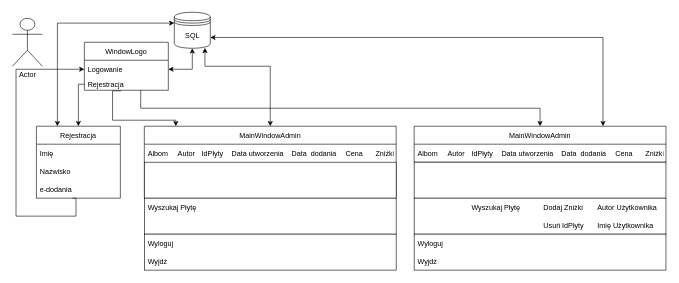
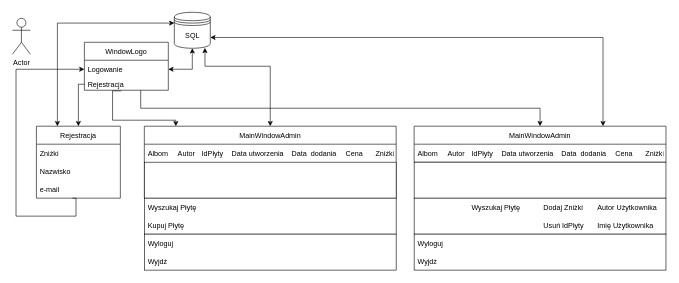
  <mxCell id="0" />
  <mxCell id="1" parent="0" />
- <mxCell id="2" value="Actor" style="shape=umlActor;verticalLabelPosition=bottom;verticalAlign=top;html=1;outlineConnect=0;" vertex="1" parent="1"><mxGeometry x="20" y="30" width="50" height="80" as="geometry" /></mxCell>
+ <mxCell id="2" value="Actor" style="shape=umlActor;verticalLabelPosition=bottom;verticalAlign=top;html=1;outlineConnect=0;" vertex="1" parent="1"><mxGeometry x="20" y="30" width="30" height="60" as="geometry" /></mxCell>
  <mxCell id="3" value="WindowLogo" style="swimlane;fontStyle=0;childLayout=stackLayout;horizontal=1;startSize=30;horizontalStack=0;resizeParent=1;resizeParentMax=0;resizeLast=0;collapsible=1;marginBottom=0;" vertex="1" parent="1"><mxGeometry x="140" y="70" width="140" height="80" as="geometry" /></mxCell>
  <mxCell id="4" value="Logowanie" style="text;strokeColor=none;fillColor=none;align=left;verticalAlign=middle;spacingLeft=4;spacingRight=4;overflow=hidden;points=[[0,0.5],[1,0.5]];portConstraint=eastwest;rotatable=0;" vertex="1" parent="3"><mxGeometry y="30" width="140" height="30" as="geometry" /></mxCell>
  <mxCell id="5" value="Rejestracja" style="text;strokeColor=none;fillColor=none;align=left;verticalAlign=middle;spacingLeft=4;spacingRight=4;overflow=hidden;points=[[0,0.5],[1,0.5]];portConstraint=eastwest;rotatable=0;" vertex="1" parent="3"><mxGeometry y="60" width="140" height="20" as="geometry" /></mxCell>
  <mxCell id="6" value="Rejestracja" style="swimlane;fontStyle=0;childLayout=stackLayout;horizontal=1;startSize=30;horizontalStack=0;resizeParent=1;resizeParentMax=0;resizeLast=0;collapsible=1;marginBottom=0;" vertex="1" parent="1"><mxGeometry x="60" y="210" width="140" height="120" as="geometry" /></mxCell>
- <mxCell id="7" value="Imię" style="text;strokeColor=none;fillColor=none;align=left;verticalAlign=middle;spacingLeft=4;spacingRight=4;overflow=hidden;points=[[0,0.5],[1,0.5]];portConstraint=eastwest;rotatable=0;" vertex="1" parent="6"><mxGeometry y="30" width="140" height="30" as="geometry" /></mxCell>
+ <mxCell id="7" value="Zniżki" style="text;strokeColor=none;fillColor=none;align=left;verticalAlign=middle;spacingLeft=4;spacingRight=4;overflow=hidden;points=[[0,0.5],[1,0.5]];portConstraint=eastwest;rotatable=0;" vertex="1" parent="6"><mxGeometry y="30" width="140" height="30" as="geometry" /></mxCell>
  <mxCell id="8" value="Nazwisko" style="text;strokeColor=none;fillColor=none;align=left;verticalAlign=middle;spacingLeft=4;spacingRight=4;overflow=hidden;points=[[0,0.5],[1,0.5]];portConstraint=eastwest;rotatable=0;" vertex="1" parent="6"><mxGeometry y="60" width="140" height="30" as="geometry" /></mxCell>
- <mxCell id="9" value="e-dodania" style="text;strokeColor=none;fillColor=none;align=left;verticalAlign=middle;spacingLeft=4;spacingRight=4;overflow=hidden;points=[[0,0.5],[1,0.5]];portConstraint=eastwest;rotatable=0;" vertex="1" parent="6"><mxGeometry y="90" width="140" height="30" as="geometry" /></mxCell>
+ <mxCell id="9" value="e-mail" style="text;strokeColor=none;fillColor=none;align=left;verticalAlign=middle;spacingLeft=4;spacingRight=4;overflow=hidden;points=[[0,0.5],[1,0.5]];portConstraint=eastwest;rotatable=0;" vertex="1" parent="6"><mxGeometry y="90" width="140" height="30" as="geometry" /></mxCell>
  <mxCell id="10" style="edgeStyle=orthogonalEdgeStyle;rounded=0;orthogonalLoop=1;jettySize=auto;html=1;exitX=0;exitY=0.5;exitDx=0;exitDy=0;entryX=0.5;entryY=0;entryDx=0;entryDy=0;" edge="1" parent="1" source="5" target="6"><mxGeometry relative="1" as="geometry"><Array as="points"><mxPoint x="130" y="140" /></Array></mxGeometry></mxCell>
  <mxCell id="11" style="edgeStyle=orthogonalEdgeStyle;rounded=0;orthogonalLoop=1;jettySize=auto;html=1;entryX=0.5;entryY=0;entryDx=0;entryDy=0;exitX=0.438;exitY=1.05;exitDx=0;exitDy=0;exitPerimeter=0;" edge="1" parent="1" source="5"><mxGeometry relative="1" as="geometry"><mxPoint x="190" y="180" as="sourcePoint" /><mxPoint x="292.5" y="210" as="targetPoint" /><Array as="points"><mxPoint x="187" y="200" /><mxPoint x="293" y="200" /></Array></mxGeometry></mxCell>
  <mxCell id="12" style="edgeStyle=orthogonalEdgeStyle;rounded=0;orthogonalLoop=1;jettySize=auto;html=1;entryX=0;entryY=0.5;entryDx=0;entryDy=0;" edge="1" parent="1" target="4"><mxGeometry relative="1" as="geometry"><mxPoint x="110" y="125" as="targetPoint" /><mxPoint x="120" y="330" as="sourcePoint" /><Array as="points"><mxPoint x="126" y="360" /><mxPoint x="26" y="360" /><mxPoint x="26" y="115" /></Array></mxGeometry></mxCell>
  <mxCell id="13" style="edgeStyle=orthogonalEdgeStyle;rounded=0;orthogonalLoop=1;jettySize=auto;html=1;exitX=0;exitY=0.3;exitDx=0;exitDy=0;entryX=0.25;entryY=0;entryDx=0;entryDy=0;startArrow=classic;startFill=1;" edge="1" parent="1" source="14" target="6"><mxGeometry relative="1" as="geometry" /></mxCell>
  <mxCell id="14" value="" style="shape=datastore;whiteSpace=wrap;html=1;" vertex="1" parent="1"><mxGeometry x="290" y="20" width="60" height="60" as="geometry" /></mxCell>
  <mxCell id="15" style="edgeStyle=orthogonalEdgeStyle;rounded=0;orthogonalLoop=1;jettySize=auto;html=1;exitX=1;exitY=0.5;exitDx=0;exitDy=0;entryX=0.5;entryY=1;entryDx=0;entryDy=0;startArrow=classic;startFill=1;" edge="1" parent="1" source="4" target="14"><mxGeometry relative="1" as="geometry" /></mxCell>
  <mxCell id="16" value="SQL" style="text;html=1;align=center;verticalAlign=middle;resizable=0;points=[];autosize=1;strokeColor=none;fillColor=none;" vertex="1" parent="1"><mxGeometry x="295" y="45" width="50" height="30" as="geometry" /></mxCell>
  <mxCell id="17" style="edgeStyle=orthogonalEdgeStyle;rounded=0;orthogonalLoop=1;jettySize=auto;html=1;exitX=0.75;exitY=0;exitDx=0;exitDy=0;entryX=1;entryY=0.7;entryDx=0;entryDy=0;startArrow=classic;startFill=1;" edge="1" parent="1" source="18" target="14"><mxGeometry relative="1" as="geometry" /></mxCell>
  <mxCell id="18" value="MainWindowAdmin" style="swimlane;fontStyle=0;childLayout=stackLayout;horizontal=1;startSize=30;horizontalStack=0;resizeParent=1;resizeParentMax=0;resizeLast=0;collapsible=1;marginBottom=0;" vertex="1" parent="1"><mxGeometry x="690" y="210" width="420" height="60" as="geometry" /></mxCell>
  <mxCell id="19" value="Albom" style="text;strokeColor=none;fillColor=none;align=left;verticalAlign=middle;spacingLeft=4;spacingRight=4;overflow=hidden;points=[[0,0.5],[1,0.5]];portConstraint=eastwest;rotatable=0;" vertex="1" parent="18"><mxGeometry y="30" width="420" height="30" as="geometry" /></mxCell>
  <mxCell id="20" style="edgeStyle=orthogonalEdgeStyle;rounded=0;orthogonalLoop=1;jettySize=auto;html=1;exitX=0.671;exitY=1;exitDx=0;exitDy=0;entryX=0.5;entryY=0;entryDx=0;entryDy=0;exitPerimeter=0;" edge="1" parent="1" source="5" target="18"><mxGeometry relative="1" as="geometry"><mxPoint x="220" y="170" as="sourcePoint" /></mxGeometry></mxCell>
  <mxCell id="21" value="Autor" style="text;strokeColor=none;fillColor=none;align=left;verticalAlign=middle;spacingLeft=4;spacingRight=4;overflow=hidden;points=[[0,0.5],[1,0.5]];portConstraint=eastwest;rotatable=0;" vertex="1" parent="1"><mxGeometry x="740" y="240" width="50" height="30" as="geometry" /></mxCell>
  <mxCell id="22" value="IdPłyty" style="text;strokeColor=none;fillColor=none;align=left;verticalAlign=middle;spacingLeft=4;spacingRight=4;overflow=hidden;points=[[0,0.5],[1,0.5]];portConstraint=eastwest;rotatable=0;" vertex="1" parent="1"><mxGeometry x="780" y="240" width="50" height="30" as="geometry" /></mxCell>
  <mxCell id="23" value="Data utworzenia" style="text;strokeColor=none;fillColor=none;align=left;verticalAlign=middle;spacingLeft=4;spacingRight=4;overflow=hidden;points=[[0,0.5],[1,0.5]];portConstraint=eastwest;rotatable=0;" vertex="1" parent="1"><mxGeometry x="830" y="245" width="100" height="20" as="geometry" /></mxCell>
  <mxCell id="24" value="Data  dodania" style="text;strokeColor=none;fillColor=none;align=left;verticalAlign=middle;spacingLeft=4;spacingRight=4;overflow=hidden;points=[[0,0.5],[1,0.5]];portConstraint=eastwest;rotatable=0;" vertex="1" parent="1"><mxGeometry x="930" y="240" width="90" height="30" as="geometry" /></mxCell>
  <mxCell id="25" value="Cena" style="text;strokeColor=none;fillColor=none;align=left;verticalAlign=middle;spacingLeft=4;spacingRight=4;overflow=hidden;points=[[0,0.5],[1,0.5]];portConstraint=eastwest;rotatable=0;" vertex="1" parent="1"><mxGeometry x="1020" y="240" width="40" height="30" as="geometry" /></mxCell>
  <mxCell id="26" value="Zniżki promocyjne" style="text;strokeColor=none;fillColor=none;align=left;verticalAlign=middle;spacingLeft=4;spacingRight=4;overflow=hidden;points=[[0,0.5],[1,0.5]];portConstraint=eastwest;rotatable=0;" vertex="1" parent="1"><mxGeometry x="1070" y="240" width="40" height="30" as="geometry" /></mxCell>
  <mxCell id="27" style="edgeStyle=orthogonalEdgeStyle;rounded=0;orthogonalLoop=1;jettySize=auto;html=1;exitX=0.5;exitY=0;exitDx=0;exitDy=0;entryX=0.922;entryY=1.144;entryDx=0;entryDy=0;entryPerimeter=0;startArrow=classic;startFill=1;" edge="1" parent="1" source="28" target="16"><mxGeometry relative="1" as="geometry"><Array as="points"><mxPoint x="450" y="110" /><mxPoint x="341" y="110" /></Array></mxGeometry></mxCell>
  <mxCell id="28" value="MainWindowAdmin" style="swimlane;fontStyle=0;childLayout=stackLayout;horizontal=1;startSize=30;horizontalStack=0;resizeParent=1;resizeParentMax=0;resizeLast=0;collapsible=1;marginBottom=0;" vertex="1" parent="1"><mxGeometry x="240" y="210" width="420" height="120" as="geometry" /></mxCell>
  <mxCell id="29" value="Albom" style="text;strokeColor=none;fillColor=none;align=left;verticalAlign=middle;spacingLeft=4;spacingRight=4;overflow=hidden;points=[[0,0.5],[1,0.5]];portConstraint=eastwest;rotatable=0;" vertex="1" parent="28"><mxGeometry y="30" width="420" height="30" as="geometry" /></mxCell>
  <mxCell id="30" value="" style="whiteSpace=wrap;html=1;" vertex="1" parent="28"><mxGeometry y="60" width="420" height="60" as="geometry" /></mxCell>
  <mxCell id="31" value="Autor" style="text;strokeColor=none;fillColor=none;align=left;verticalAlign=middle;spacingLeft=4;spacingRight=4;overflow=hidden;points=[[0,0.5],[1,0.5]];portConstraint=eastwest;rotatable=0;" vertex="1" parent="1"><mxGeometry x="290" y="240" width="50" height="30" as="geometry" /></mxCell>
  <mxCell id="32" value="IdPłyty" style="text;strokeColor=none;fillColor=none;align=left;verticalAlign=middle;spacingLeft=4;spacingRight=4;overflow=hidden;points=[[0,0.5],[1,0.5]];portConstraint=eastwest;rotatable=0;" vertex="1" parent="1"><mxGeometry x="330" y="240" width="50" height="30" as="geometry" /></mxCell>
  <mxCell id="33" value="Data utworzenia" style="text;strokeColor=none;fillColor=none;align=left;verticalAlign=middle;spacingLeft=4;spacingRight=4;overflow=hidden;points=[[0,0.5],[1,0.5]];portConstraint=eastwest;rotatable=0;" vertex="1" parent="1"><mxGeometry x="380" y="245" width="100" height="20" as="geometry" /></mxCell>
  <mxCell id="34" value="Data  dodania" style="text;strokeColor=none;fillColor=none;align=left;verticalAlign=middle;spacingLeft=4;spacingRight=4;overflow=hidden;points=[[0,0.5],[1,0.5]];portConstraint=eastwest;rotatable=0;" vertex="1" parent="1"><mxGeometry x="480" y="240" width="90" height="30" as="geometry" /></mxCell>
  <mxCell id="35" value="Cena" style="text;strokeColor=none;fillColor=none;align=left;verticalAlign=middle;spacingLeft=4;spacingRight=4;overflow=hidden;points=[[0,0.5],[1,0.5]];portConstraint=eastwest;rotatable=0;" vertex="1" parent="1"><mxGeometry x="570" y="240" width="40" height="30" as="geometry" /></mxCell>
  <mxCell id="36" value="Zniżki promocyjne" style="text;strokeColor=none;fillColor=none;align=left;verticalAlign=middle;spacingLeft=4;spacingRight=4;overflow=hidden;points=[[0,0.5],[1,0.5]];portConstraint=eastwest;rotatable=0;" vertex="1" parent="1"><mxGeometry x="620" y="240" width="40" height="30" as="geometry" /></mxCell>
  <mxCell id="37" value="" style="whiteSpace=wrap;html=1;" vertex="1" parent="1"><mxGeometry x="690" y="270" width="420" height="60" as="geometry" /></mxCell>
  <mxCell id="38" value="" style="whiteSpace=wrap;html=1;" vertex="1" parent="1"><mxGeometry x="240" y="330" width="420" height="60" as="geometry" /></mxCell>
  <mxCell id="39" value="" style="whiteSpace=wrap;html=1;" vertex="1" parent="1"><mxGeometry x="690" y="330" width="420" height="60" as="geometry" /></mxCell>
  <mxCell id="40" value="Autor Użytkownika" style="text;strokeColor=none;fillColor=none;align=left;verticalAlign=middle;spacingLeft=4;spacingRight=4;overflow=hidden;points=[[0,0.5],[1,0.5]];portConstraint=eastwest;rotatable=0;" vertex="1" parent="1"><mxGeometry x="990" y="330" width="120" height="30" as="geometry" /></mxCell>
  <mxCell id="41" value="Imię Użytkownika" style="text;strokeColor=none;fillColor=none;align=left;verticalAlign=middle;spacingLeft=4;spacingRight=4;overflow=hidden;points=[[0,0.5],[1,0.5]];portConstraint=eastwest;rotatable=0;" vertex="1" parent="1"><mxGeometry x="990" y="360" width="110" height="30" as="geometry" /></mxCell>
  <mxCell id="42" value="Dodaj Zniżki" style="text;strokeColor=none;fillColor=none;align=left;verticalAlign=middle;spacingLeft=4;spacingRight=4;overflow=hidden;points=[[0,0.5],[1,0.5]];portConstraint=eastwest;rotatable=0;" vertex="1" parent="1"><mxGeometry x="900" y="330" width="120" height="30" as="geometry" /></mxCell>
  <mxCell id="43" value="Usuń IdPłyty" style="text;strokeColor=none;fillColor=none;align=left;verticalAlign=middle;spacingLeft=4;spacingRight=4;overflow=hidden;points=[[0,0.5],[1,0.5]];portConstraint=eastwest;rotatable=0;" vertex="1" parent="1"><mxGeometry x="900" y="360" width="110" height="30" as="geometry" /></mxCell>
  <mxCell id="44" value="Wyszukaj Płytę" style="text;strokeColor=none;fillColor=none;align=left;verticalAlign=middle;spacingLeft=4;spacingRight=4;overflow=hidden;points=[[0,0.5],[1,0.5]];portConstraint=eastwest;rotatable=0;" vertex="1" parent="1"><mxGeometry x="780" y="330" width="120" height="30" as="geometry" /></mxCell>
  <mxCell id="45" value="Wyszukaj Płytę" style="text;strokeColor=none;fillColor=none;align=left;verticalAlign=middle;spacingLeft=4;spacingRight=4;overflow=hidden;points=[[0,0.5],[1,0.5]];portConstraint=eastwest;rotatable=0;" vertex="1" parent="1"><mxGeometry x="240" y="330" width="120" height="30" as="geometry" /></mxCell>
+ <mxCell id="46" value="Kupuj Płytę" style="text;strokeColor=none;fillColor=none;align=left;verticalAlign=middle;spacingLeft=4;spacingRight=4;overflow=hidden;points=[[0,0.5],[1,0.5]];portConstraint=eastwest;rotatable=0;" vertex="1" parent="1"><mxGeometry x="240" y="360" width="120" height="30" as="geometry" /></mxCell>
  <mxCell id="47" value="" style="whiteSpace=wrap;html=1;" vertex="1" parent="1"><mxGeometry x="240" y="390" width="420" height="60" as="geometry" /></mxCell>
  <mxCell id="48" value="Wyloguj" style="text;strokeColor=none;fillColor=none;align=left;verticalAlign=middle;spacingLeft=4;spacingRight=4;overflow=hidden;points=[[0,0.5],[1,0.5]];portConstraint=eastwest;rotatable=0;" vertex="1" parent="1"><mxGeometry x="240" y="390" width="120" height="30" as="geometry" /></mxCell>
  <mxCell id="49" value="Wyjdż " style="text;strokeColor=none;fillColor=none;align=left;verticalAlign=middle;spacingLeft=4;spacingRight=4;overflow=hidden;points=[[0,0.5],[1,0.5]];portConstraint=eastwest;rotatable=0;" vertex="1" parent="1"><mxGeometry x="240" y="420" width="120" height="30" as="geometry" /></mxCell>
  <mxCell id="50" value="" style="whiteSpace=wrap;html=1;" vertex="1" parent="1"><mxGeometry x="690" y="390" width="420" height="60" as="geometry" /></mxCell>
  <mxCell id="51" value="Wyloguj" style="text;strokeColor=none;fillColor=none;align=left;verticalAlign=middle;spacingLeft=4;spacingRight=4;overflow=hidden;points=[[0,0.5],[1,0.5]];portConstraint=eastwest;rotatable=0;" vertex="1" parent="1"><mxGeometry x="690" y="390" width="120" height="30" as="geometry" /></mxCell>
  <mxCell id="52" value="Wyjdż " style="text;strokeColor=none;fillColor=none;align=left;verticalAlign=middle;spacingLeft=4;spacingRight=4;overflow=hidden;points=[[0,0.5],[1,0.5]];portConstraint=eastwest;rotatable=0;" vertex="1" parent="1"><mxGeometry x="690" y="420" width="120" height="30" as="geometry" /></mxCell>
